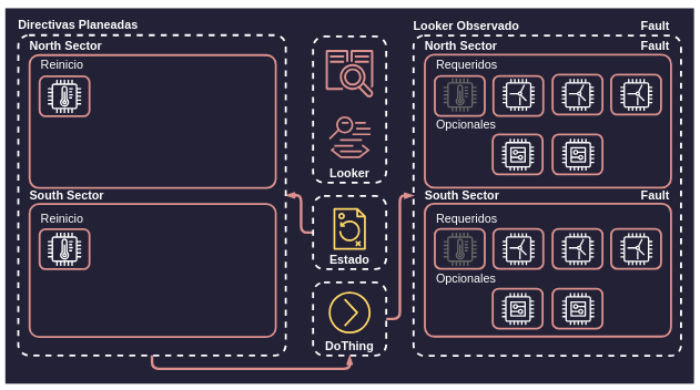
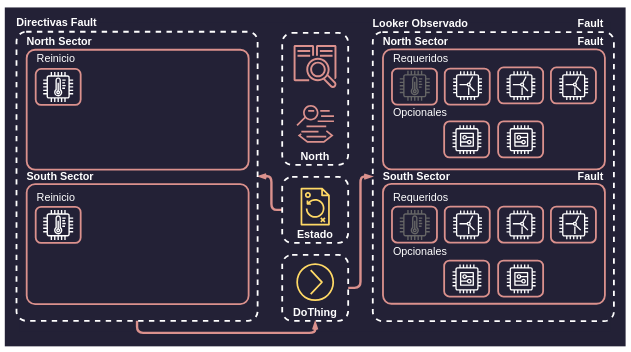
  <mxCell id="0" />
  <mxCell id="1" parent="0" />
  <mxCell id="2" value="" style="group;fillColor=#232136;strokeColor=#232136;strokeWidth=25;container=0;movable=1;resizable=1;rotatable=1;deletable=1;editable=1;locked=0;connectable=1;fontSize=18;" parent="1" vertex="1" connectable="0"><mxGeometry x="20" y="24" width="1010" height="540" as="geometry" /></mxCell>
- <mxCell id="3" value="Looker" style="rounded=1;whiteSpace=wrap;html=1;dashed=1;labelBackgroundColor=none;strokeColor=#FFFFFF;strokeWidth=3;align=center;verticalAlign=bottom;fontFamily=Helvetica;fontSize=18;fontColor=#FFFFFF;fillColor=none;fontStyle=1" parent="1" vertex="1"><mxGeometry x="470" y="54" width="110" height="220" as="geometry" /></mxCell>
+ <mxCell id="3" value="North" style="rounded=1;whiteSpace=wrap;html=1;dashed=1;labelBackgroundColor=none;strokeColor=#FFFFFF;strokeWidth=3;align=center;verticalAlign=bottom;fontFamily=Helvetica;fontSize=18;fontColor=#FFFFFF;fillColor=none;fontStyle=1" parent="1" vertex="1"><mxGeometry x="470" y="54" width="110" height="220" as="geometry" /></mxCell>
  <mxCell id="4" value="" style="sketch=0;outlineConnect=0;fontColor=#FFFFFF;gradientColor=none;fillColor=#DB918D;strokeColor=none;dashed=0;verticalLabelPosition=bottom;verticalAlign=top;align=center;html=1;fontSize=18;fontStyle=0;aspect=fixed;shape=mxgraph.aws4.application_discovery_service_aws_agentless_collector;rotation=0;container=0;flipV=0;" parent="1" vertex="1"><mxGeometry x="489" y="74" width="72" height="72" as="geometry" /></mxCell>
  <mxCell id="5" value="" style="sketch=0;outlineConnect=0;fontColor=#232F3E;gradientColor=none;fillColor=#DB918D;strokeColor=none;dashed=0;verticalLabelPosition=bottom;verticalAlign=top;align=center;html=1;fontSize=18;fontStyle=0;aspect=fixed;shape=mxgraph.aws4.mainframe_modernization_analyzer;rotation=0;container=0;flipV=0;" parent="1" vertex="1"><mxGeometry x="493.5" y="174" width="63" height="63" as="geometry" /></mxCell>
  <mxCell id="6" style="edgeStyle=orthogonalEdgeStyle;shape=connector;curved=0;rounded=1;orthogonalLoop=1;jettySize=auto;html=1;entryX=0;entryY=0.5;entryDx=0;entryDy=0;labelBackgroundColor=default;strokeColor=#DB918D;strokeWidth=4;align=center;verticalAlign=middle;fontFamily=Helvetica;fontSize=11;fontColor=default;endArrow=openThin;endFill=0;" edge="1" parent="1" source="7" target="9"><mxGeometry relative="1" as="geometry" /></mxCell>
  <mxCell id="7" value="DoThing" style="rounded=1;whiteSpace=wrap;html=1;dashed=1;labelBackgroundColor=none;strokeColor=#FFFFFF;strokeWidth=3;align=center;verticalAlign=bottom;fontFamily=Helvetica;fontSize=18;fontColor=#FFFFFF;fillColor=none;fontStyle=1" parent="1" vertex="1"><mxGeometry x="470" y="424" width="110" height="110" as="geometry" /></mxCell>
  <mxCell id="8" value="" style="sketch=0;outlineConnect=0;fontColor=#232F3E;gradientColor=none;fillColor=#FFD966;strokeColor=#DB918D;dashed=0;verticalLabelPosition=bottom;verticalAlign=top;align=center;html=1;fontSize=18;fontStyle=0;aspect=fixed;pointerEvents=1;shape=mxgraph.aws4.action;fontFamily=Helvetica;container=0;rotation=0;flipV=0;" parent="1" vertex="1"><mxGeometry x="493.5" y="438" width="63" height="63" as="geometry" /></mxCell>
  <mxCell id="9" value="" style="rounded=1;whiteSpace=wrap;html=1;labelBackgroundColor=none;strokeColor=#FFFFFF;strokeWidth=3;align=left;verticalAlign=top;fontFamily=Helvetica;fontSize=18;fontColor=#FFFFFF;fillColor=none;arcSize=4;dashed=1;container=0;" parent="1" vertex="1"><mxGeometry x="621" y="52.5" width="402" height="482" as="geometry" /></mxCell>
  <mxCell id="10" value="&lt;div style=&quot;text-align: center; font-size: 18px;&quot;&gt;&lt;span style=&quot;background-color: initial; font-size: 18px;&quot;&gt;&lt;b style=&quot;font-size: 18px;&quot;&gt;Looker Observado&lt;/b&gt;&lt;/span&gt;&lt;/div&gt;&lt;div style=&quot;text-align: center; font-size: 18px;&quot;&gt;&lt;span style=&quot;background-color: initial; font-size: 18px;&quot;&gt;&lt;b style=&quot;font-size: 18px;&quot;&gt;&lt;br style=&quot;font-size: 18px;&quot;&gt;&lt;/b&gt;&lt;/span&gt;&lt;/div&gt;" style="text;whiteSpace=wrap;html=1;fontSize=18;fontFamily=Helvetica;fontColor=#FFFFFF;container=0;" parent="1" vertex="1"><mxGeometry x="619" y="20.5" width="402" height="40" as="geometry" /></mxCell>
  <mxCell id="11" value="Opcionales" style="text;html=1;strokeColor=none;fillColor=none;align=left;verticalAlign=middle;whiteSpace=wrap;rounded=0;fontSize=18;fontFamily=Helvetica;fontColor=#FFFFFF;container=0;" parent="1" vertex="1"><mxGeometry x="653" y="403.5" width="75" height="30" as="geometry" /></mxCell>
  <mxCell id="12" value="Requeridos" style="text;html=1;strokeColor=none;fillColor=none;align=left;verticalAlign=middle;whiteSpace=wrap;rounded=0;fontSize=18;fontFamily=Helvetica;fontColor=#FFFFFF;container=0;" parent="1" vertex="1"><mxGeometry x="653" y="313.5" width="75" height="30" as="geometry" /></mxCell>
  <mxCell id="13" value="" style="rounded=1;whiteSpace=wrap;html=1;labelBackgroundColor=none;strokeColor=#DB918D;strokeWidth=3;align=left;verticalAlign=top;fontFamily=Helvetica;fontSize=18;fontColor=#FFFFFF;fillColor=none;arcSize=7;container=0;" parent="1" vertex="1"><mxGeometry x="638" y="305.5" width="370" height="200" as="geometry" /></mxCell>
  <mxCell id="14" value="&lt;b style=&quot;border-color: var(--border-color); color: rgb(255, 255, 255); font-family: Helvetica; font-size: 18px; font-style: normal; font-variant-ligatures: normal; font-variant-caps: normal; letter-spacing: normal; orphans: 2; text-align: center; text-indent: 0px; text-transform: none; widows: 2; word-spacing: 0px; -webkit-text-stroke-width: 0px; text-decoration-thickness: initial; text-decoration-style: initial; text-decoration-color: initial;&quot;&gt;South Sector&lt;/b&gt;" style="text;whiteSpace=wrap;html=1;fontSize=18;fontFamily=Helvetica;fontColor=#FFFFFF;container=0;" parent="1" vertex="1"><mxGeometry x="636" y="277" width="211" height="40" as="geometry" /></mxCell>
  <mxCell id="15" value="" style="rounded=1;whiteSpace=wrap;html=1;labelBackgroundColor=none;strokeColor=#DB918D;strokeWidth=3;align=left;verticalAlign=top;fontFamily=Helvetica;fontSize=18;fontColor=#FFFFFF;fillColor=none;arcSize=7;container=0;" parent="1" vertex="1"><mxGeometry x="638" y="81.5" width="370" height="200" as="geometry" /></mxCell>
  <mxCell id="16" value="Opcionales" style="text;html=1;strokeColor=none;fillColor=none;align=left;verticalAlign=middle;whiteSpace=wrap;rounded=0;fontSize=18;fontFamily=Helvetica;fontColor=#FFFFFF;container=0;" parent="1" vertex="1"><mxGeometry x="653" y="171.5" width="75" height="30" as="geometry" /></mxCell>
  <mxCell id="17" value="Requeridos" style="text;html=1;strokeColor=none;fillColor=none;align=left;verticalAlign=middle;whiteSpace=wrap;rounded=0;fontSize=18;fontFamily=Helvetica;fontColor=#FFFFFF;container=0;" parent="1" vertex="1"><mxGeometry x="653" y="81.5" width="75" height="30" as="geometry" /></mxCell>
  <mxCell id="18" value="&lt;b style=&quot;border-color: var(--border-color); color: rgb(255, 255, 255); font-family: Helvetica; font-size: 18px; font-style: normal; font-variant-ligatures: normal; font-variant-caps: normal; letter-spacing: normal; orphans: 2; text-align: center; text-indent: 0px; text-transform: none; widows: 2; word-spacing: 0px; -webkit-text-stroke-width: 0px; text-decoration-thickness: initial; text-decoration-style: initial; text-decoration-color: initial;&quot;&gt;North Sector&lt;/b&gt;" style="text;whiteSpace=wrap;html=1;fontSize=18;fontFamily=Helvetica;fontColor=#FFFFFF;container=0;" parent="1" vertex="1"><mxGeometry x="636" y="52" width="208" height="40" as="geometry" /></mxCell>
  <mxCell id="19" value="" style="rounded=1;whiteSpace=wrap;html=1;labelBackgroundColor=none;strokeColor=#DB918D;strokeWidth=3;align=left;verticalAlign=top;fontFamily=Helvetica;fontSize=18;fontColor=#FFFFFF;fillColor=none;container=0;" parent="1" vertex="1"><mxGeometry x="653" y="113.5" width="75" height="60" as="geometry" /></mxCell>
  <mxCell id="20" value="" style="rounded=1;whiteSpace=wrap;html=1;labelBackgroundColor=none;strokeColor=#DB918D;strokeWidth=3;align=left;verticalAlign=top;fontFamily=Helvetica;fontSize=18;fontColor=#FFFFFF;fillColor=none;container=0;" parent="1" vertex="1"><mxGeometry x="741" y="113.5" width="75" height="60" as="geometry" /></mxCell>
  <mxCell id="21" value="" style="rounded=1;whiteSpace=wrap;html=1;labelBackgroundColor=none;strokeColor=#DB918D;strokeWidth=3;align=left;verticalAlign=top;fontFamily=Helvetica;fontSize=18;fontColor=#FFFFFF;fillColor=none;container=0;" parent="1" vertex="1"><mxGeometry x="830" y="111.5" width="75" height="60" as="geometry" /></mxCell>
  <mxCell id="22" value="" style="rounded=1;whiteSpace=wrap;html=1;labelBackgroundColor=none;strokeColor=#DB918D;strokeWidth=3;align=left;verticalAlign=top;fontFamily=Helvetica;fontSize=18;fontColor=#FFFFFF;fillColor=none;container=0;" parent="1" vertex="1"><mxGeometry x="918" y="111.5" width="75" height="60" as="geometry" /></mxCell>
  <mxCell id="23" value="" style="rounded=1;whiteSpace=wrap;html=1;labelBackgroundColor=none;strokeColor=#DB918D;strokeWidth=3;align=left;verticalAlign=top;fontFamily=Helvetica;fontSize=18;fontColor=#FFFFFF;fillColor=none;container=0;" parent="1" vertex="1"><mxGeometry x="830" y="201.5" width="75" height="60" as="geometry" /></mxCell>
  <mxCell id="24" value="" style="rounded=1;whiteSpace=wrap;html=1;labelBackgroundColor=none;strokeColor=#DB918D;strokeWidth=3;align=left;verticalAlign=top;fontFamily=Helvetica;fontSize=18;fontColor=#FFFFFF;fillColor=none;container=0;" parent="1" vertex="1"><mxGeometry x="740" y="201.5" width="75" height="60" as="geometry" /></mxCell>
  <mxCell id="25" value="" style="rounded=1;whiteSpace=wrap;html=1;labelBackgroundColor=none;strokeColor=#DB918D;strokeWidth=3;align=left;verticalAlign=top;fontFamily=Helvetica;fontSize=18;fontColor=#FFFFFF;fillColor=none;container=0;" parent="1" vertex="1"><mxGeometry x="653" y="343.5" width="75" height="60" as="geometry" /></mxCell>
  <mxCell id="26" value="" style="rounded=1;whiteSpace=wrap;html=1;labelBackgroundColor=none;strokeColor=#DB918D;strokeWidth=3;align=left;verticalAlign=top;fontFamily=Helvetica;fontSize=18;fontColor=#FFFFFF;fillColor=none;container=0;" parent="1" vertex="1"><mxGeometry x="741" y="343.5" width="75" height="60" as="geometry" /></mxCell>
  <mxCell id="27" value="" style="rounded=1;whiteSpace=wrap;html=1;labelBackgroundColor=none;strokeColor=#DB918D;strokeWidth=3;align=left;verticalAlign=top;fontFamily=Helvetica;fontSize=18;fontColor=#FFFFFF;fillColor=none;container=0;" parent="1" vertex="1"><mxGeometry x="830" y="343.5" width="75" height="60" as="geometry" /></mxCell>
  <mxCell id="28" value="" style="rounded=1;whiteSpace=wrap;html=1;labelBackgroundColor=none;strokeColor=#DB918D;strokeWidth=3;align=left;verticalAlign=top;fontFamily=Helvetica;fontSize=18;fontColor=#FFFFFF;fillColor=none;container=0;" parent="1" vertex="1"><mxGeometry x="918" y="343.5" width="75" height="60" as="geometry" /></mxCell>
  <mxCell id="29" value="" style="rounded=1;whiteSpace=wrap;html=1;labelBackgroundColor=none;strokeColor=#DB918D;strokeWidth=3;align=left;verticalAlign=top;fontFamily=Helvetica;fontSize=18;fontColor=#FFFFFF;fillColor=none;container=0;" parent="1" vertex="1"><mxGeometry x="830" y="433.5" width="75" height="60" as="geometry" /></mxCell>
  <mxCell id="30" value="" style="rounded=1;whiteSpace=wrap;html=1;labelBackgroundColor=none;strokeColor=#DB918D;strokeWidth=3;align=left;verticalAlign=top;fontFamily=Helvetica;fontSize=18;fontColor=#FFFFFF;fillColor=none;container=0;" parent="1" vertex="1"><mxGeometry x="740" y="433.5" width="75" height="60" as="geometry" /></mxCell>
  <mxCell id="31" value="&lt;b style=&quot;border-color: var(--border-color); color: rgb(255, 255, 255); font-family: Helvetica; font-size: 18px; font-style: normal; font-variant-ligatures: normal; font-variant-caps: normal; letter-spacing: normal; orphans: 2; text-indent: 0px; text-transform: none; widows: 2; word-spacing: 0px; -webkit-text-stroke-width: 0px; text-decoration-thickness: initial; text-decoration-style: initial; text-decoration-color: initial;&quot;&gt;Fault&lt;/b&gt;" style="text;whiteSpace=wrap;html=1;fontSize=18;fontFamily=Helvetica;fontColor=#FFFFFF;container=0;align=right;" parent="1" vertex="1"><mxGeometry x="898" y="52" width="110" height="40" as="geometry" /></mxCell>
  <mxCell id="32" value="&lt;b style=&quot;border-color: var(--border-color); color: rgb(255, 255, 255); font-family: Helvetica; font-size: 18px; font-style: normal; font-variant-ligatures: normal; font-variant-caps: normal; letter-spacing: normal; orphans: 2; text-indent: 0px; text-transform: none; widows: 2; word-spacing: 0px; -webkit-text-stroke-width: 0px; text-decoration-thickness: initial; text-decoration-style: initial; text-decoration-color: initial;&quot;&gt;Fault&lt;/b&gt;" style="text;whiteSpace=wrap;html=1;fontSize=18;fontFamily=Helvetica;fontColor=#FFFFFF;container=0;align=right;" parent="1" vertex="1"><mxGeometry x="898" y="277" width="110" height="40" as="geometry" /></mxCell>
  <mxCell id="33" value="&lt;b style=&quot;border-color: var(--border-color); color: rgb(255, 255, 255); font-family: Helvetica; font-size: 18px; font-style: normal; font-variant-ligatures: normal; font-variant-caps: normal; letter-spacing: normal; orphans: 2; text-indent: 0px; text-transform: none; widows: 2; word-spacing: 0px; -webkit-text-stroke-width: 0px; text-decoration-thickness: initial; text-decoration-style: initial; text-decoration-color: initial;&quot;&gt;Fault&lt;/b&gt;" style="text;whiteSpace=wrap;html=1;fontSize=18;fontFamily=Helvetica;fontColor=#FFFFFF;container=0;align=right;" parent="1" vertex="1"><mxGeometry x="898" y="21" width="110" height="40" as="geometry" /></mxCell>
  <mxCell id="34" style="edgeStyle=orthogonalEdgeStyle;shape=connector;curved=0;rounded=1;orthogonalLoop=1;jettySize=auto;html=1;entryX=1;entryY=0.5;entryDx=0;entryDy=0;labelBackgroundColor=default;strokeColor=#DB918D;strokeWidth=4;align=center;verticalAlign=middle;fontFamily=Helvetica;fontSize=11;fontColor=default;endArrow=openThin;endFill=0;" parent="1" source="35" target="38" edge="1"><mxGeometry relative="1" as="geometry"><Array as="points"><mxPoint x="452" y="349" /><mxPoint x="452" y="293" /></Array></mxGeometry></mxCell>
  <mxCell id="35" value="Estado" style="rounded=1;whiteSpace=wrap;html=1;dashed=1;labelBackgroundColor=none;strokeColor=#FFFFFF;strokeWidth=3;align=center;verticalAlign=bottom;fontFamily=Helvetica;fontSize=18;fontColor=#FFFFFF;fillColor=none;fontStyle=1" parent="1" vertex="1"><mxGeometry x="470" y="294" width="110" height="110" as="geometry" /></mxCell>
  <mxCell id="36" value="" style="sketch=0;outlineConnect=0;fontColor=#232F3E;gradientColor=none;fillColor=#FFD966;strokeColor=#DB918D;dashed=0;verticalLabelPosition=bottom;verticalAlign=top;align=center;html=1;fontSize=18;fontStyle=0;aspect=fixed;pointerEvents=1;shape=mxgraph.aws4.backup_plan;fontFamily=Helvetica;container=0;rotation=0;flipV=0;" parent="1" vertex="1"><mxGeometry x="493.5" y="312" width="63" height="63" as="geometry" /></mxCell>
  <mxCell id="37" style="edgeStyle=orthogonalEdgeStyle;shape=connector;curved=0;rounded=1;orthogonalLoop=1;jettySize=auto;html=1;exitX=0.5;exitY=1;exitDx=0;exitDy=0;entryX=0.5;entryY=1;entryDx=0;entryDy=0;labelBackgroundColor=default;strokeColor=#DB918D;strokeWidth=4;align=center;verticalAlign=middle;fontFamily=Helvetica;fontSize=11;fontColor=default;endArrow=openThin;endFill=0;" edge="1" parent="1" source="38" target="7"><mxGeometry relative="1" as="geometry" /></mxCell>
  <mxCell id="38" value="" style="rounded=1;whiteSpace=wrap;html=1;labelBackgroundColor=none;strokeColor=#FFFFFF;strokeWidth=3;align=left;verticalAlign=top;fontFamily=Helvetica;fontSize=18;fontColor=#FFFFFF;fillColor=none;arcSize=4;dashed=1;container=0;" parent="1" vertex="1"><mxGeometry x="27" y="52" width="402" height="482" as="geometry" /></mxCell>
- <mxCell id="39" value="&lt;div style=&quot;text-align: center; font-size: 18px;&quot;&gt;&lt;b&gt;Directivas Planeadas&lt;/b&gt;&lt;/div&gt;" style="text;whiteSpace=wrap;html=1;fontSize=18;fontFamily=Helvetica;fontColor=#FFFFFF;container=0;" parent="1" vertex="1"><mxGeometry x="25" y="20" width="334" height="40" as="geometry" /></mxCell>
+ <mxCell id="39" value="&lt;div style=&quot;text-align: center; font-size: 18px;&quot;&gt;&lt;b&gt;Directivas Fault&lt;/b&gt;&lt;/div&gt;" style="text;whiteSpace=wrap;html=1;fontSize=18;fontFamily=Helvetica;fontColor=#FFFFFF;container=0;" parent="1" vertex="1"><mxGeometry x="25" y="20" width="334" height="40" as="geometry" /></mxCell>
  <mxCell id="40" value="&lt;b style=&quot;border-color: var(--border-color); color: rgb(255, 255, 255); font-family: Helvetica; font-style: normal; font-variant-ligatures: normal; font-variant-caps: normal; letter-spacing: normal; orphans: 2; text-align: center; text-indent: 0px; text-transform: none; widows: 2; word-spacing: 0px; -webkit-text-stroke-width: 0px; text-decoration-thickness: initial; text-decoration-style: initial; text-decoration-color: initial; font-size: 18px;&quot;&gt;&lt;font style=&quot;font-size: 18px;&quot;&gt;North Sector&lt;/font&gt;&lt;/b&gt;" style="text;whiteSpace=wrap;html=1;fontSize=18;fontFamily=Helvetica;fontColor=#FFFFFF;container=0;" parent="1" vertex="1"><mxGeometry x="42" y="52" width="287" height="40" as="geometry" /></mxCell>
  <mxCell id="41" value="&lt;b style=&quot;border-color: var(--border-color); color: rgb(255, 255, 255); font-family: Helvetica; font-size: 18px; font-style: normal; font-variant-ligatures: normal; font-variant-caps: normal; letter-spacing: normal; orphans: 2; text-align: center; text-indent: 0px; text-transform: none; widows: 2; word-spacing: 0px; -webkit-text-stroke-width: 0px; text-decoration-thickness: initial; text-decoration-style: initial; text-decoration-color: initial;&quot;&gt;South Sector&lt;/b&gt;" style="text;whiteSpace=wrap;html=1;fontSize=18;fontFamily=Helvetica;fontColor=#FFFFFF;container=0;" parent="1" vertex="1"><mxGeometry x="42" y="277" width="343" height="40" as="geometry" /></mxCell>
  <mxCell id="42" value="" style="rounded=1;whiteSpace=wrap;html=1;labelBackgroundColor=none;strokeColor=#DB918D;strokeWidth=3;align=left;verticalAlign=top;fontFamily=Helvetica;fontSize=18;fontColor=#FFFFFF;fillColor=none;arcSize=7;container=0;" parent="1" vertex="1"><mxGeometry x="44" y="82" width="370" height="200" as="geometry" /></mxCell>
  <mxCell id="43" value="" style="rounded=1;whiteSpace=wrap;html=1;labelBackgroundColor=none;strokeColor=#DB918D;strokeWidth=3;align=left;verticalAlign=top;fontFamily=Helvetica;fontSize=18;fontColor=#FFFFFF;fillColor=none;container=0;" parent="1" vertex="1"><mxGeometry x="59" y="114" width="75" height="60" as="geometry" /></mxCell>
  <mxCell id="44" value="Reinicio" style="text;html=1;strokeColor=none;fillColor=none;align=left;verticalAlign=middle;whiteSpace=wrap;rounded=0;fontSize=18;fontFamily=Helvetica;fontColor=#FFFFFF;container=0;" parent="1" vertex="1"><mxGeometry x="59" y="82" width="75" height="30" as="geometry" /></mxCell>
  <mxCell id="45" value="" style="sketch=0;outlineConnect=0;dashed=0;verticalLabelPosition=bottom;verticalAlign=top;align=center;html=1;fontSize=18;fontStyle=0;aspect=fixed;pointerEvents=1;shape=mxgraph.aws4.iot_thing_temperature_sensor;rounded=1;labelBackgroundColor=none;strokeWidth=3;fontFamily=Helvetica;container=0;" parent="1" vertex="1"><mxGeometry x="71.5" y="119" width="50" height="50" as="geometry" /></mxCell>
  <mxCell id="46" value="" style="rounded=1;whiteSpace=wrap;html=1;labelBackgroundColor=none;strokeColor=#DB918D;strokeWidth=3;align=left;verticalAlign=top;fontFamily=Helvetica;fontSize=18;fontColor=#FFFFFF;fillColor=none;arcSize=7;container=0;" parent="1" vertex="1"><mxGeometry x="44" y="306" width="370" height="200" as="geometry" /></mxCell>
  <mxCell id="47" value="" style="rounded=1;whiteSpace=wrap;html=1;labelBackgroundColor=none;strokeColor=#DB918D;strokeWidth=3;align=left;verticalAlign=top;fontFamily=Helvetica;fontSize=18;fontColor=#FFFFFF;fillColor=none;container=0;" parent="1" vertex="1"><mxGeometry x="59" y="344" width="75" height="60" as="geometry" /></mxCell>
  <mxCell id="48" value="Reinicio" style="text;html=1;strokeColor=none;fillColor=none;align=left;verticalAlign=middle;whiteSpace=wrap;rounded=0;fontSize=18;fontFamily=Helvetica;fontColor=#FFFFFF;container=0;" parent="1" vertex="1"><mxGeometry x="59" y="314" width="75" height="30" as="geometry" /></mxCell>
  <mxCell id="49" value="" style="sketch=0;outlineConnect=0;dashed=0;verticalLabelPosition=bottom;verticalAlign=top;align=center;html=1;fontSize=18;fontStyle=0;aspect=fixed;pointerEvents=1;shape=mxgraph.aws4.iot_thing_temperature_sensor;rounded=1;labelBackgroundColor=none;strokeWidth=3;fontFamily=Helvetica;container=0;" parent="1" vertex="1"><mxGeometry x="71.5" y="349" width="50" height="50" as="geometry" /></mxCell>
  <mxCell id="50" value="" style="sketch=0;outlineConnect=0;dashed=0;verticalLabelPosition=bottom;verticalAlign=top;align=center;html=1;fontSize=18;fontStyle=0;aspect=fixed;pointerEvents=1;shape=mxgraph.aws4.iot_thing_temperature_sensor;rounded=1;labelBackgroundColor=none;strokeWidth=3;fontFamily=Helvetica;container=0;fillColor=#666666;" parent="1" vertex="1"><mxGeometry x="666" y="117" width="50" height="50" as="geometry" /></mxCell>
  <mxCell id="51" value="" style="sketch=0;outlineConnect=0;fontColor=#232F3E;gradientColor=none;strokeColor=#FFFFFF;fillColor=none;dashed=0;verticalLabelPosition=bottom;verticalAlign=top;align=center;html=1;fontSize=18;fontStyle=0;aspect=fixed;shape=mxgraph.aws4.resourceIcon;resIcon=mxgraph.aws4.windfarm;rounded=1;labelBackgroundColor=none;strokeWidth=3;fontFamily=Helvetica;container=0;" parent="1" vertex="1"><mxGeometry x="749" y="112" width="60" height="60" as="geometry" /></mxCell>
  <mxCell id="52" value="" style="sketch=0;outlineConnect=0;fontColor=#232F3E;gradientColor=none;strokeColor=#FFFFFF;fillColor=none;dashed=0;verticalLabelPosition=bottom;verticalAlign=top;align=center;html=1;fontSize=18;fontStyle=0;aspect=fixed;shape=mxgraph.aws4.resourceIcon;resIcon=mxgraph.aws4.windfarm;rounded=1;labelBackgroundColor=none;strokeWidth=3;fontFamily=Helvetica;container=0;" parent="1" vertex="1"><mxGeometry x="838" y="112" width="60" height="60" as="geometry" /></mxCell>
  <mxCell id="53" value="" style="sketch=0;outlineConnect=0;fontColor=#232F3E;gradientColor=none;strokeColor=#FFFFFF;fillColor=none;dashed=0;verticalLabelPosition=bottom;verticalAlign=top;align=center;html=1;fontSize=18;fontStyle=0;aspect=fixed;shape=mxgraph.aws4.resourceIcon;resIcon=mxgraph.aws4.windfarm;rounded=1;labelBackgroundColor=none;strokeWidth=3;fontFamily=Helvetica;container=0;" parent="1" vertex="1"><mxGeometry x="926" y="112" width="60" height="60" as="geometry" /></mxCell>
  <mxCell id="54" value="" style="sketch=0;outlineConnect=0;fontColor=#232F3E;gradientColor=none;strokeColor=#FFFFFF;fillColor=none;dashed=0;verticalLabelPosition=bottom;verticalAlign=top;align=center;html=1;fontSize=18;fontStyle=0;aspect=fixed;shape=mxgraph.aws4.resourceIcon;resIcon=mxgraph.aws4.generic;rounded=1;labelBackgroundColor=none;strokeWidth=3;fontFamily=Helvetica;container=0;" parent="1" vertex="1"><mxGeometry x="838.5" y="202" width="60" height="60" as="geometry" /></mxCell>
  <mxCell id="55" value="" style="sketch=0;outlineConnect=0;fontColor=#232F3E;gradientColor=none;strokeColor=#FFFFFF;fillColor=none;dashed=0;verticalLabelPosition=bottom;verticalAlign=top;align=center;html=1;fontSize=18;fontStyle=0;aspect=fixed;shape=mxgraph.aws4.resourceIcon;resIcon=mxgraph.aws4.generic;rounded=1;labelBackgroundColor=none;strokeWidth=3;fontFamily=Helvetica;container=0;" parent="1" vertex="1"><mxGeometry x="748" y="202" width="60" height="60" as="geometry" /></mxCell>
  <mxCell id="56" value="" style="sketch=0;outlineConnect=0;dashed=0;verticalLabelPosition=bottom;verticalAlign=top;align=center;html=1;fontSize=18;fontStyle=0;aspect=fixed;pointerEvents=1;shape=mxgraph.aws4.iot_thing_temperature_sensor;rounded=1;labelBackgroundColor=none;strokeWidth=3;fontFamily=Helvetica;container=0;fillColor=#666666;" parent="1" vertex="1"><mxGeometry x="666" y="349" width="50" height="50" as="geometry" /></mxCell>
  <mxCell id="57" value="" style="sketch=0;outlineConnect=0;fontColor=#232F3E;gradientColor=none;strokeColor=#FFFFFF;fillColor=none;dashed=0;verticalLabelPosition=bottom;verticalAlign=top;align=center;html=1;fontSize=18;fontStyle=0;aspect=fixed;shape=mxgraph.aws4.resourceIcon;resIcon=mxgraph.aws4.windfarm;rounded=1;labelBackgroundColor=none;strokeWidth=3;fontFamily=Helvetica;container=0;" parent="1" vertex="1"><mxGeometry x="749" y="344" width="60" height="60" as="geometry" /></mxCell>
  <mxCell id="58" value="" style="sketch=0;outlineConnect=0;fontColor=#232F3E;gradientColor=none;strokeColor=#FFFFFF;fillColor=none;dashed=0;verticalLabelPosition=bottom;verticalAlign=top;align=center;html=1;fontSize=18;fontStyle=0;aspect=fixed;shape=mxgraph.aws4.resourceIcon;resIcon=mxgraph.aws4.windfarm;rounded=1;labelBackgroundColor=none;strokeWidth=3;fontFamily=Helvetica;container=0;" parent="1" vertex="1"><mxGeometry x="838" y="344" width="60" height="60" as="geometry" /></mxCell>
  <mxCell id="59" value="" style="sketch=0;outlineConnect=0;fontColor=#232F3E;gradientColor=none;strokeColor=#FFFFFF;fillColor=none;dashed=0;verticalLabelPosition=bottom;verticalAlign=top;align=center;html=1;fontSize=18;fontStyle=0;aspect=fixed;shape=mxgraph.aws4.resourceIcon;resIcon=mxgraph.aws4.windfarm;rounded=1;labelBackgroundColor=none;strokeWidth=3;fontFamily=Helvetica;container=0;" parent="1" vertex="1"><mxGeometry x="926" y="344" width="60" height="60" as="geometry" /></mxCell>
  <mxCell id="60" value="" style="sketch=0;outlineConnect=0;fontColor=#232F3E;gradientColor=none;strokeColor=#FFFFFF;fillColor=none;dashed=0;verticalLabelPosition=bottom;verticalAlign=top;align=center;html=1;fontSize=18;fontStyle=0;aspect=fixed;shape=mxgraph.aws4.resourceIcon;resIcon=mxgraph.aws4.generic;rounded=1;labelBackgroundColor=none;strokeWidth=3;fontFamily=Helvetica;container=0;" parent="1" vertex="1"><mxGeometry x="838.5" y="434" width="60" height="60" as="geometry" /></mxCell>
  <mxCell id="61" value="" style="sketch=0;outlineConnect=0;fontColor=#232F3E;gradientColor=none;strokeColor=#FFFFFF;fillColor=none;dashed=0;verticalLabelPosition=bottom;verticalAlign=top;align=center;html=1;fontSize=18;fontStyle=0;aspect=fixed;shape=mxgraph.aws4.resourceIcon;resIcon=mxgraph.aws4.generic;rounded=1;labelBackgroundColor=none;strokeWidth=3;fontFamily=Helvetica;container=0;" parent="1" vertex="1"><mxGeometry x="748" y="434" width="60" height="60" as="geometry" /></mxCell>
